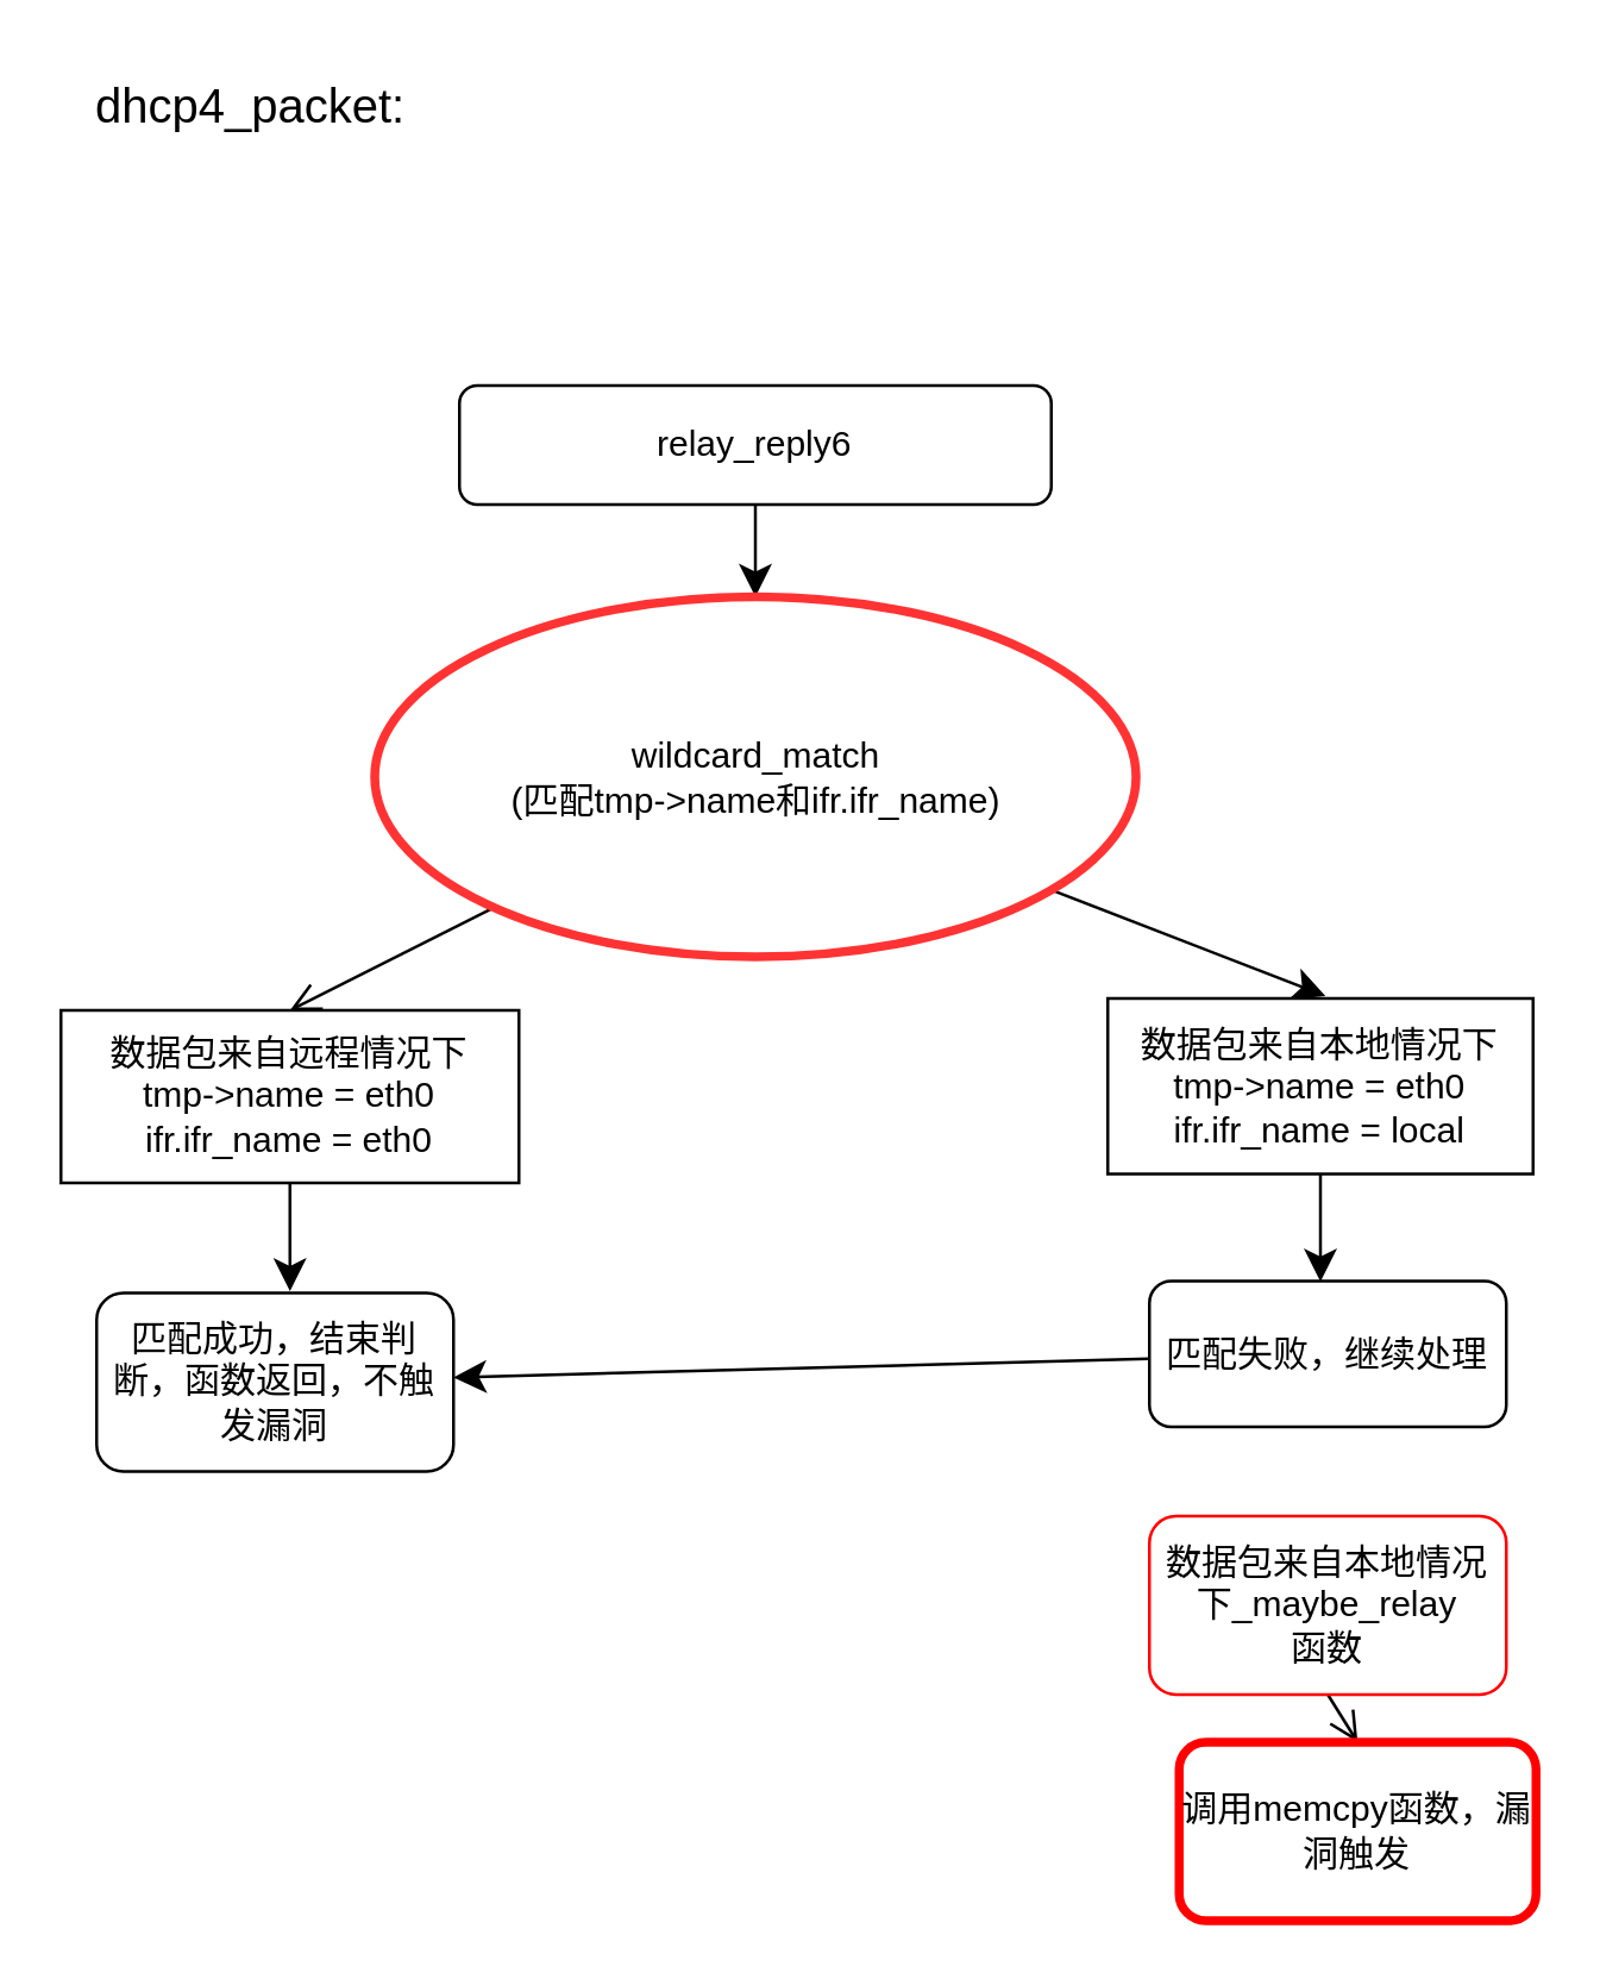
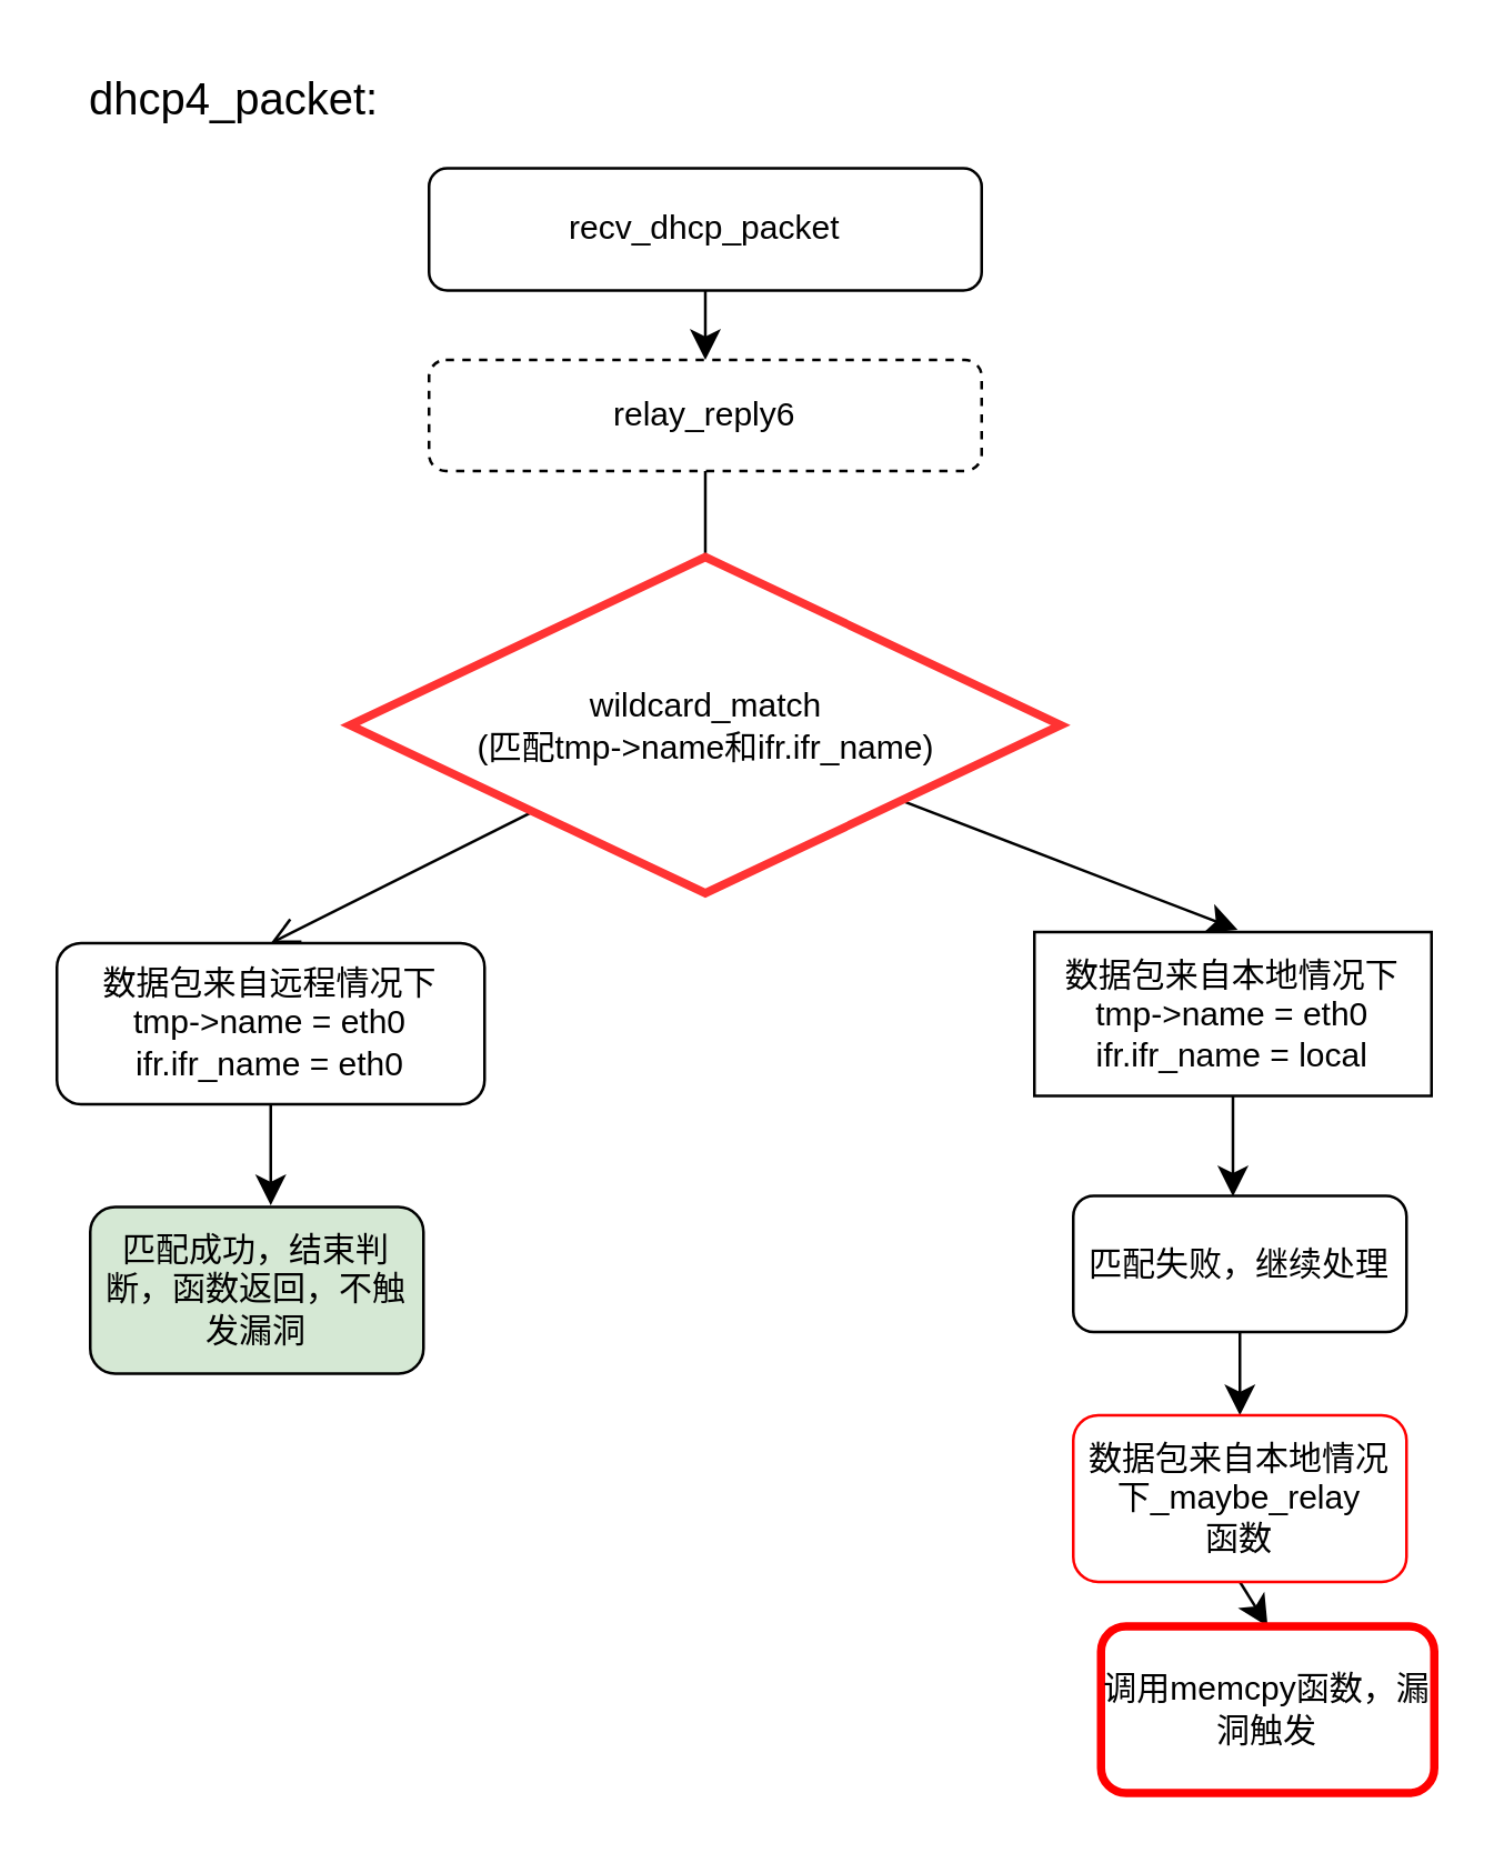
  <mxCell id="0" />
  <mxCell id="1" parent="0" />
  <mxCell id="2" value="dhcp4_packet:" style="text;html=1;align=center;verticalAlign=middle;whiteSpace=wrap;rounded=0;fontSize=16;" vertex="1" parent="1"><mxGeometry x="54" y="20" width="60" height="30" as="geometry" /></mxCell>
- <mxCell id="5" value="" style="edgeStyle=none;curved=1;rounded=0;orthogonalLoop=1;jettySize=auto;html=1;fontSize=12;startSize=8;endSize=8;" edge="1" parent="1" source="6" target="9"><mxGeometry relative="1" as="geometry" /></mxCell>
- <mxCell id="6" value="relay_reply6" style="rounded=1;whiteSpace=wrap;html=1;" vertex="1" parent="1"><mxGeometry x="154" y="129" width="199" height="40" as="geometry" /></mxCell>
+ <mxCell id="3" style="edgeStyle=none;curved=1;rounded=0;orthogonalLoop=1;jettySize=auto;html=1;exitX=0.5;exitY=1;exitDx=0;exitDy=0;fontSize=12;startSize=8;endSize=8;" edge="1" parent="1" source="4" target="6"><mxGeometry relative="1" as="geometry" /></mxCell>
+ <mxCell id="4" value="recv_dhcp_packet" style="rounded=1;whiteSpace=wrap;html=1;" vertex="1" parent="1"><mxGeometry x="154" y="60" width="199" height="44" as="geometry" /></mxCell>
+ <mxCell id="5" value="" style="edgeStyle=none;curved=1;rounded=0;orthogonalLoop=1;jettySize=auto;html=1;fontSize=12;startSize=8;endSize=8;endArrow=none;" edge="1" parent="1" source="6" target="9"><mxGeometry relative="1" as="geometry" /></mxCell>
+ <mxCell id="6" value="relay_reply6" style="rounded=1;whiteSpace=wrap;html=1;dashed=1;" vertex="1" parent="1"><mxGeometry x="154" y="129" width="199" height="40" as="geometry" /></mxCell>
  <mxCell id="7" style="edgeStyle=none;curved=1;rounded=0;orthogonalLoop=1;jettySize=auto;html=1;entryX=0.5;entryY=0;entryDx=0;entryDy=0;fontSize=12;startSize=8;endSize=8;endArrow=open;" edge="1" parent="1" source="9" target="11"><mxGeometry relative="1" as="geometry" /></mxCell>
  <mxCell id="8" style="edgeStyle=none;curved=1;rounded=0;orthogonalLoop=1;jettySize=auto;html=1;fontSize=12;startSize=8;endSize=8;" edge="1" parent="1" source="9"><mxGeometry relative="1" as="geometry"><mxPoint x="445.2" y="334.2" as="targetPoint" /></mxGeometry></mxCell>
- <mxCell id="9" value="wildcard_match&lt;div&gt;(匹配tmp-&amp;gt;name和ifr.ifr_name)&lt;/div&gt;" style="ellipse;whiteSpace=wrap;html=1;strokeColor=#FF3333;strokeWidth=3;" vertex="1" parent="1"><mxGeometry x="125.5" y="200" width="256" height="121" as="geometry" /></mxCell>
+ <mxCell id="9" value="wildcard_match&lt;div&gt;(匹配tmp-&amp;gt;name和ifr.ifr_name)&lt;/div&gt;" style="rhombus;whiteSpace=wrap;html=1;strokeColor=#FF3333;strokeWidth=3;" vertex="1" parent="1"><mxGeometry x="125.5" y="200" width="256" height="121" as="geometry" /></mxCell>
  <mxCell id="10" style="edgeStyle=none;curved=1;rounded=0;orthogonalLoop=1;jettySize=auto;html=1;fontSize=12;startSize=8;endSize=8;" edge="1" parent="1" source="11"><mxGeometry relative="1" as="geometry"><mxPoint x="97" y="433.4" as="targetPoint" /></mxGeometry></mxCell>
- <mxCell id="11" value="数据包来自远程情况下&lt;div&gt;tmp-&amp;gt;name = eth0&lt;div&gt;ifr.ifr_name = eth0&lt;/div&gt;&lt;/div&gt;" style="rounded=0;whiteSpace=wrap;html=1;" vertex="1" parent="1"><mxGeometry x="20" y="339" width="154" height="58" as="geometry" /></mxCell>
+ <mxCell id="11" value="数据包来自远程情况下&lt;div&gt;tmp-&amp;gt;name = eth0&lt;div&gt;ifr.ifr_name = eth0&lt;/div&gt;&lt;/div&gt;" style="whiteSpace=wrap;html=1;rounded=1;" vertex="1" parent="1"><mxGeometry x="20" y="339" width="154" height="58" as="geometry" /></mxCell>
  <mxCell id="12" style="edgeStyle=none;curved=1;rounded=0;orthogonalLoop=1;jettySize=auto;html=1;fontSize=12;startSize=8;endSize=8;" edge="1" parent="1" source="13"><mxGeometry relative="1" as="geometry"><mxPoint x="443.5" y="430.2" as="targetPoint" /></mxGeometry></mxCell>
  <mxCell id="13" value="数据包来自本地情况下&lt;div&gt;tmp-&amp;gt;name = eth0&lt;div&gt;ifr.ifr_name = local&lt;/div&gt;&lt;/div&gt;" style="rounded=0;whiteSpace=wrap;html=1;" vertex="1" parent="1"><mxGeometry x="372" y="335" width="143" height="59" as="geometry" /></mxCell>
- <mxCell id="14" value="匹配成功，结束判断，函数返回，不触发漏洞" style="rounded=1;whiteSpace=wrap;html=1;" vertex="1" parent="1"><mxGeometry x="32" y="434" width="120" height="60" as="geometry" /></mxCell>
- <mxCell id="15" style="edgeStyle=none;curved=1;rounded=0;orthogonalLoop=1;jettySize=auto;html=1;fontSize=12;startSize=8;endSize=8;" edge="1" parent="1" source="16" target="14"><mxGeometry relative="1" as="geometry" /></mxCell>
+ <mxCell id="14" value="匹配成功，结束判断，函数返回，不触发漏洞" style="rounded=1;whiteSpace=wrap;html=1;fillColor=#d5e8d4;" vertex="1" parent="1"><mxGeometry x="32" y="434" width="120" height="60" as="geometry" /></mxCell>
+ <mxCell id="15" style="edgeStyle=none;curved=1;rounded=0;orthogonalLoop=1;jettySize=auto;html=1;entryX=0.5;entryY=0;entryDx=0;entryDy=0;fontSize=12;startSize=8;endSize=8;" edge="1" parent="1" source="16" target="18"><mxGeometry relative="1" as="geometry" /></mxCell>
  <mxCell id="16" value="匹配失败，继续处理" style="rounded=1;whiteSpace=wrap;html=1;" vertex="1" parent="1"><mxGeometry x="386" y="430" width="120" height="49" as="geometry" /></mxCell>
- <mxCell id="17" style="edgeStyle=none;curved=1;rounded=0;orthogonalLoop=1;jettySize=auto;html=1;exitX=0.5;exitY=1;exitDx=0;exitDy=0;entryX=0.5;entryY=0;entryDx=0;entryDy=0;fontSize=12;startSize=8;endSize=8;endArrow=open;" edge="1" parent="1" source="18" target="19"><mxGeometry relative="1" as="geometry" /></mxCell>
+ <mxCell id="17" style="edgeStyle=none;curved=1;rounded=0;orthogonalLoop=1;jettySize=auto;html=1;exitX=0.5;exitY=1;exitDx=0;exitDy=0;entryX=0.5;entryY=0;entryDx=0;entryDy=0;fontSize=12;startSize=8;endSize=8;" edge="1" parent="1" source="18" target="19"><mxGeometry relative="1" as="geometry" /></mxCell>
  <mxCell id="18" value="数据包来自本地情况下_maybe_relay&lt;div&gt;函数&lt;/div&gt;" style="rounded=1;whiteSpace=wrap;html=1;strokeColor=#FF0000;" vertex="1" parent="1"><mxGeometry x="386" y="509" width="120" height="60" as="geometry" /></mxCell>
  <mxCell id="19" value="调用memcpy函数，漏洞触发" style="rounded=1;whiteSpace=wrap;html=1;strokeColor=#FF0000;strokeWidth=3;" vertex="1" parent="1"><mxGeometry x="396" y="585" width="120" height="60" as="geometry" /></mxCell>
